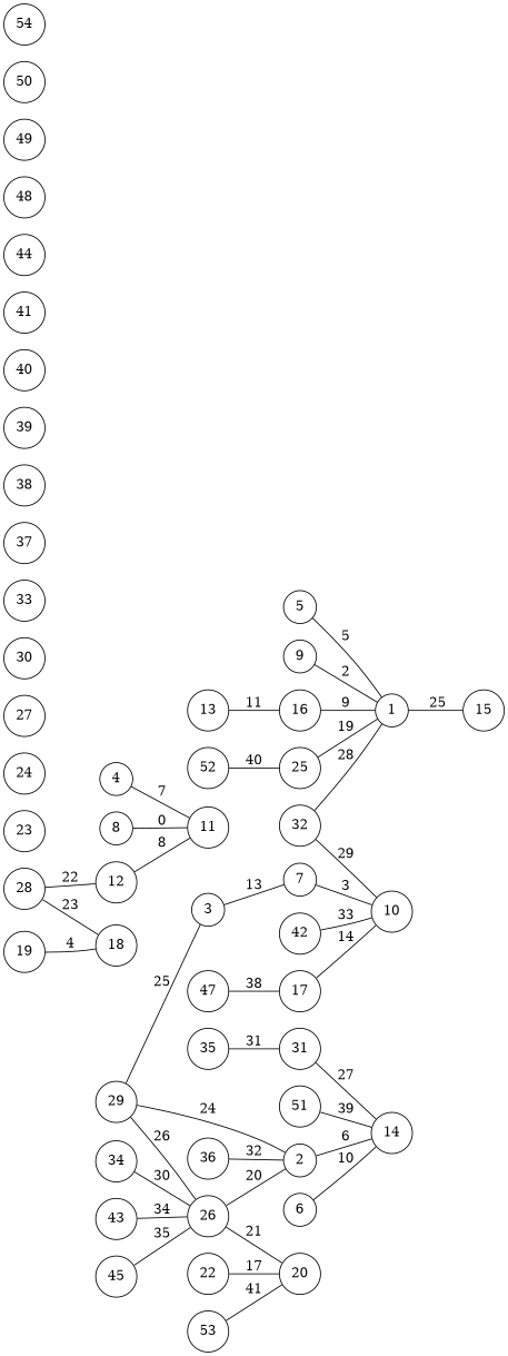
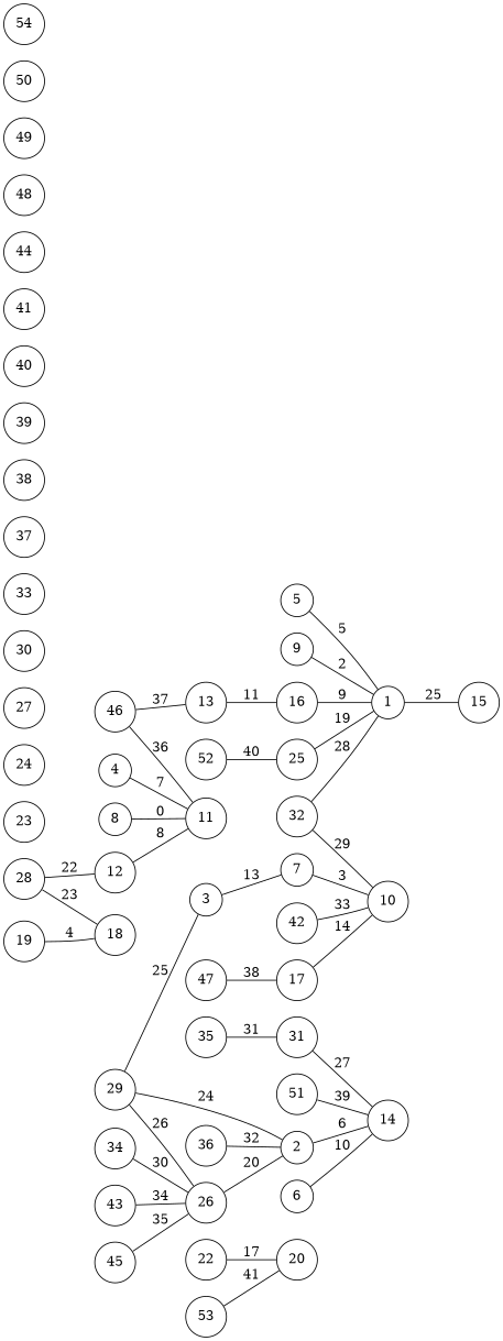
  digraph {
    rankdir=LR
    node [shape=circle]
    edge [dir=none]
    1
    15
    2
    14
    3
    7
    10
    4
    11
    5
    6
    8
    9
    12
    13
    16
    17
    19
    18
    22
    20
    23
    24
    25
    26
    27
    28
    29
    30
    31
    32
    33
    34
    35
    36
    37
    38
    39
    40
    41
    42
    43
    44
    45
+   46
    47
    48
    49
    50
    51
    52
    53
    54
    1 -> 15 [label=25]
    2 -> 14 [label=6]
    3 -> 7 [label=13]
    7 -> 10 [label=3]
    4 -> 11 [label=7]
    5 -> 1 [label=5]
    6 -> 14 [label=10]
    8 -> 11 [label=0]
    9 -> 1 [label=2]
    12 -> 11 [label=8]
    13 -> 16 [label=11]
    16 -> 1 [label=9]
    17 -> 10 [label=14]
    19 -> 18 [label=4]
    22 -> 20 [label=17]
    25 -> 1 [label=19]
    26 -> 2 [label=20]
-   26 -> 20 [label=21]
    28 -> 12 [label=22]
    28 -> 18 [label=23]
    29 -> 2 [label=24]
    29 -> 3 [label=25]
    29 -> 26 [label=26]
    31 -> 14 [label=27]
    32 -> 1 [label=28]
    32 -> 10 [label=29]
    34 -> 26 [label=30]
    35 -> 31 [label=31]
    36 -> 2 [label=32]
    42 -> 10 [label=33]
    43 -> 26 [label=34]
    45 -> 26 [label=35]
+   46 -> 11 [label=36]
+   46 -> 13 [label=37]
    47 -> 17 [label=38]
    51 -> 14 [label=39]
    52 -> 25 [label=40]
    53 -> 20 [label=41]
  }
